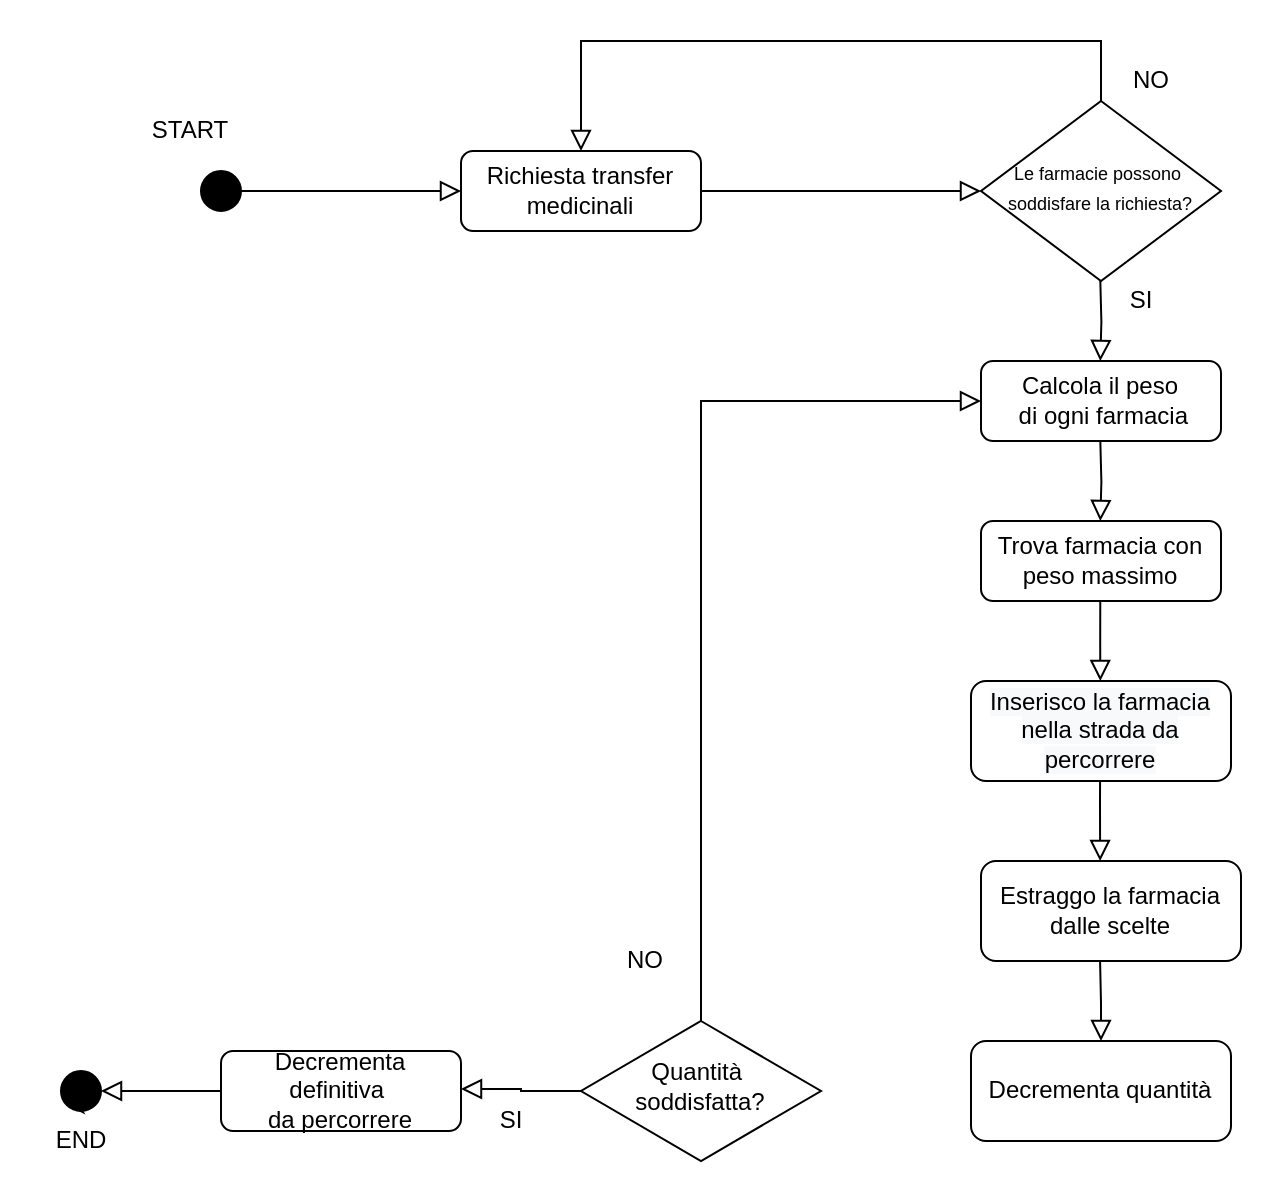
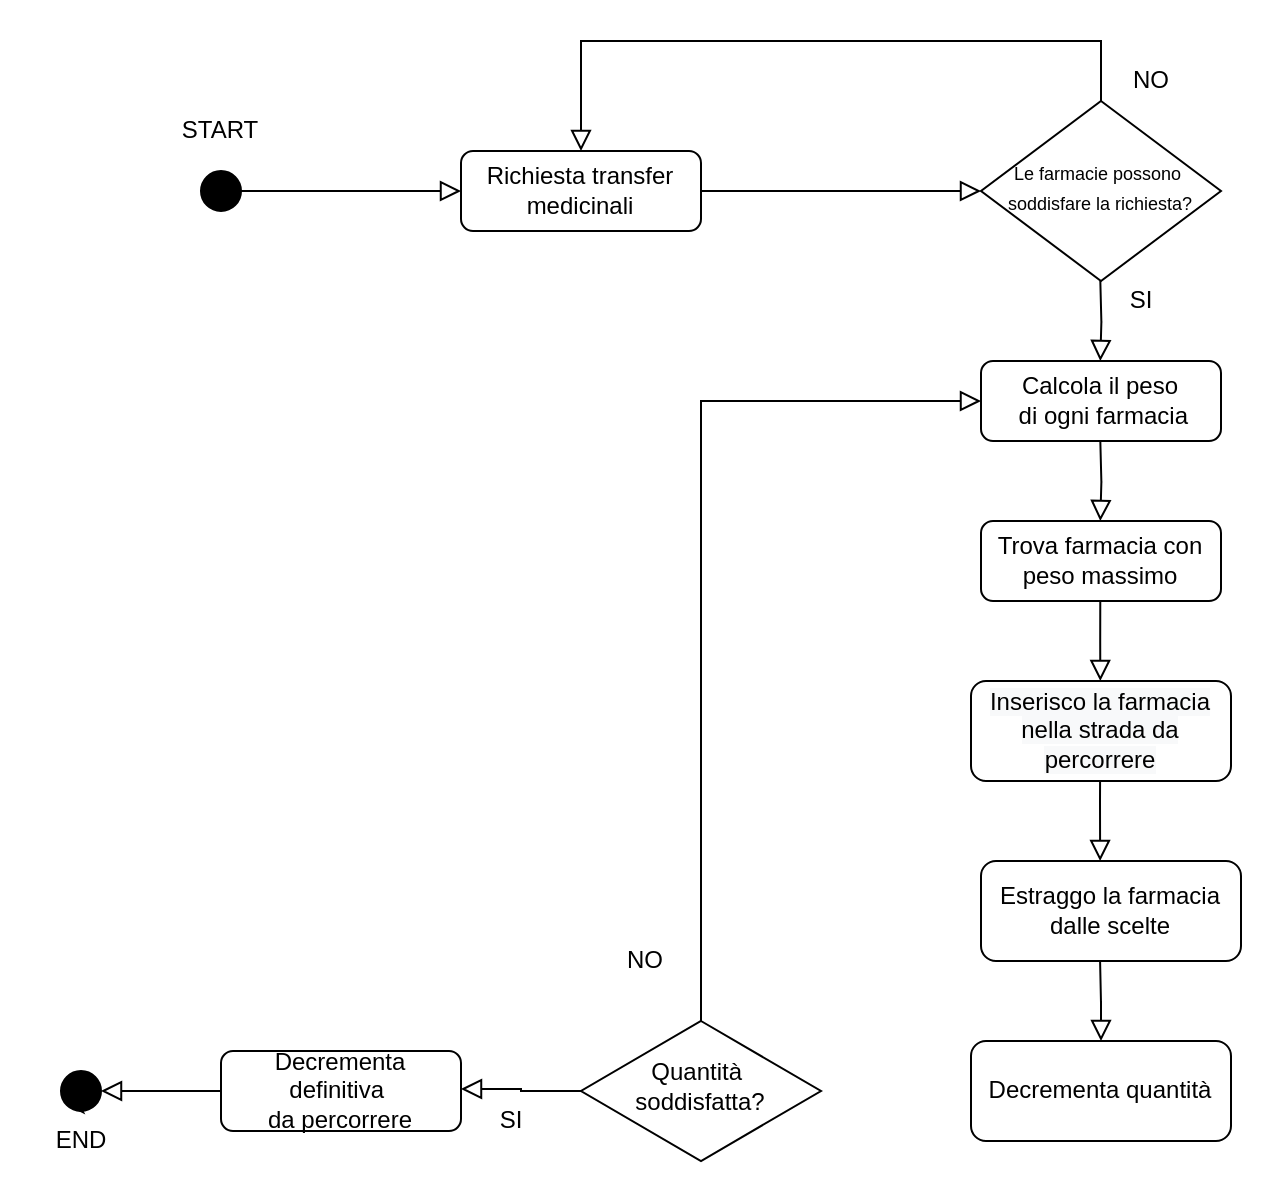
  <mxCell id="0" />
  <mxCell id="1" parent="0" />
  <mxCell id="2" value="" style="rounded=0;html=1;jettySize=auto;orthogonalLoop=1;fontSize=11;endArrow=block;endFill=0;endSize=8;strokeWidth=1;shadow=0;labelBackgroundColor=none;edgeStyle=orthogonalEdgeStyle;exitX=1;exitY=0.5;exitDx=0;exitDy=0;entryX=0;entryY=0.5;entryDx=0;entryDy=0;" parent="1" source="6" target="13" edge="1"><mxGeometry relative="1" as="geometry"><mxPoint x="110" y="95" as="sourcePoint" /><mxPoint x="110" y="135" as="targetPoint" /><Array as="points"><mxPoint x="140" y="95" /><mxPoint x="140" y="95" /></Array></mxGeometry></mxCell>
  <mxCell id="3" value="&lt;font style=&quot;font-size: 9px&quot;&gt;Le farmacie possono&amp;nbsp;&lt;br&gt;soddisfare la richiesta?&lt;/font&gt;" style="rhombus;whiteSpace=wrap;html=1;shadow=0;fontFamily=Helvetica;fontSize=12;align=center;strokeWidth=1;spacing=6;spacingTop=-4;" parent="1" vertex="1"><mxGeometry x="490" y="50" width="120" height="90" as="geometry" /></mxCell>
  <mxCell id="4" value="Calcola il peso&lt;br&gt;&amp;nbsp;di ogni farmacia" style="rounded=1;whiteSpace=wrap;html=1;fontSize=12;glass=0;strokeWidth=1;shadow=0;" parent="1" vertex="1"><mxGeometry x="490" y="180" width="120" height="40" as="geometry" /></mxCell>
  <mxCell id="5" value="NO" style="text;html=1;align=center;verticalAlign=middle;resizable=0;points=[];autosize=1;" parent="1" vertex="1"><mxGeometry x="307.14" y="470" width="30" height="20" as="geometry" /></mxCell>
  <mxCell id="6" value="" style="ellipse;whiteSpace=wrap;html=1;aspect=fixed;fillColor=#000000;" parent="1" vertex="1"><mxGeometry x="100" y="85" width="20" height="20" as="geometry" /></mxCell>
- <mxCell id="7" value="START" style="text;html=1;strokeColor=none;fillColor=none;align=center;verticalAlign=middle;whiteSpace=wrap;rounded=0;" parent="1" vertex="1"><mxGeometry x="75" y="55" width="40" height="20" as="geometry" /></mxCell>
+ <mxCell id="7" value="START" style="text;html=1;strokeColor=none;fillColor=none;align=center;verticalAlign=middle;whiteSpace=wrap;rounded=0;" parent="1" vertex="1"><mxGeometry x="90" y="55" width="40" height="20" as="geometry" /></mxCell>
  <mxCell id="8" value="" style="rounded=0;html=1;jettySize=auto;orthogonalLoop=1;fontSize=11;endArrow=block;endFill=0;endSize=8;strokeWidth=1;shadow=0;labelBackgroundColor=none;edgeStyle=orthogonalEdgeStyle;entryX=0.5;entryY=0;entryDx=0;entryDy=0;exitX=0.5;exitY=0;exitDx=0;exitDy=0;" parent="1" source="3" target="13" edge="1"><mxGeometry relative="1" as="geometry"><mxPoint x="550" y="145" as="sourcePoint" /><mxPoint x="270" y="145" as="targetPoint" /><Array as="points"><mxPoint x="550" y="20" /><mxPoint x="290" y="20" /></Array></mxGeometry></mxCell>
  <mxCell id="9" value="Estraggo la farmacia dalle scelte" style="rounded=1;whiteSpace=wrap;html=1;fontSize=12;glass=0;strokeWidth=1;shadow=0;" parent="1" vertex="1"><mxGeometry x="490" y="430" width="130" height="50" as="geometry" /></mxCell>
  <mxCell id="10" value="&lt;span style=&quot;display: inline ; float: none ; background-color: rgb(248 , 249 , 250) ; color: rgb(0 , 0 , 0) ; font-family: &amp;#34;helvetica&amp;#34; ; font-size: 12px ; font-style: normal ; font-variant: normal ; font-weight: normal ; letter-spacing: normal ; line-height: 1.2 ; overflow-wrap: normal ; text-align: center ; text-decoration: none ; text-indent: 0px ; text-transform: none ; white-space: normal ; word-spacing: 0px&quot;&gt;Inserisco la farmacia nella strada da percorrere&lt;/span&gt;" style="rounded=1;whiteSpace=wrap;html=1;fontSize=12;glass=0;strokeWidth=1;shadow=0;" parent="1" vertex="1"><mxGeometry x="485" y="340" width="130" height="50" as="geometry" /></mxCell>
  <mxCell id="11" value="Trova farmacia con peso massimo" style="rounded=1;whiteSpace=wrap;html=1;fontSize=12;glass=0;strokeWidth=1;shadow=0;" parent="1" vertex="1"><mxGeometry x="490" y="260" width="120" height="40" as="geometry" /></mxCell>
  <mxCell id="12" value="" style="rounded=0;html=1;jettySize=auto;orthogonalLoop=1;fontSize=11;endArrow=block;endFill=0;endSize=8;strokeWidth=1;shadow=0;labelBackgroundColor=none;edgeStyle=orthogonalEdgeStyle;exitX=0.497;exitY=1;exitDx=0;exitDy=0;exitPerimeter=0;" parent="1" source="11" edge="1"><mxGeometry relative="1" as="geometry"><mxPoint x="550.06" y="310" as="sourcePoint" /><mxPoint x="549.66" y="340" as="targetPoint" /></mxGeometry></mxCell>
  <mxCell id="13" value="Richiesta transfer medicinali" style="rounded=1;whiteSpace=wrap;html=1;fontSize=12;glass=0;strokeWidth=1;shadow=0;" parent="1" vertex="1"><mxGeometry x="230" y="75" width="120" height="40" as="geometry" /></mxCell>
  <mxCell id="14" value="" style="rounded=0;html=1;jettySize=auto;orthogonalLoop=1;fontSize=11;endArrow=block;endFill=0;endSize=8;strokeWidth=1;shadow=0;labelBackgroundColor=none;edgeStyle=orthogonalEdgeStyle;exitX=1;exitY=0.5;exitDx=0;exitDy=0;entryX=0;entryY=0.5;entryDx=0;entryDy=0;" parent="1" source="13" target="3" edge="1"><mxGeometry relative="1" as="geometry"><mxPoint x="109.66" y="184.67" as="sourcePoint" /><mxPoint x="110" y="215" as="targetPoint" /><Array as="points"><mxPoint x="480" y="95" /></Array></mxGeometry></mxCell>
  <mxCell id="15" value="" style="rounded=0;html=1;jettySize=auto;orthogonalLoop=1;fontSize=11;endArrow=block;endFill=0;endSize=8;strokeWidth=1;shadow=0;labelBackgroundColor=none;edgeStyle=orthogonalEdgeStyle;exitX=0.5;exitY=1;exitDx=0;exitDy=0;" parent="1" edge="1"><mxGeometry relative="1" as="geometry"><mxPoint x="549.66" y="140" as="sourcePoint" /><mxPoint x="549.66" y="180" as="targetPoint" /><Array as="points" /></mxGeometry></mxCell>
  <mxCell id="16" value="" style="rounded=0;html=1;jettySize=auto;orthogonalLoop=1;fontSize=11;endArrow=block;endFill=0;endSize=8;strokeWidth=1;shadow=0;labelBackgroundColor=none;edgeStyle=orthogonalEdgeStyle;exitX=0.5;exitY=1;exitDx=0;exitDy=0;" parent="1" edge="1"><mxGeometry relative="1" as="geometry"><mxPoint x="549.66" y="220" as="sourcePoint" /><mxPoint x="549.66" y="260" as="targetPoint" /><Array as="points" /></mxGeometry></mxCell>
  <mxCell id="17" value="" style="rounded=0;html=1;jettySize=auto;orthogonalLoop=1;fontSize=11;endArrow=block;endFill=0;endSize=8;strokeWidth=1;shadow=0;labelBackgroundColor=none;edgeStyle=orthogonalEdgeStyle;exitX=0;exitY=0.5;exitDx=0;exitDy=0;" parent="1" source="19" edge="1"><mxGeometry relative="1" as="geometry"><mxPoint x="60" y="540" as="sourcePoint" /><mxPoint x="50" y="545" as="targetPoint" /><Array as="points" /></mxGeometry></mxCell>
  <mxCell id="18" value="Quantità&amp;nbsp;&lt;br&gt;soddisfatta?" style="rhombus;whiteSpace=wrap;html=1;shadow=0;fontFamily=Helvetica;fontSize=12;align=center;strokeWidth=1;spacing=6;spacingTop=-4;" parent="1" vertex="1"><mxGeometry x="290" y="510" width="120" height="70" as="geometry" /></mxCell>
  <mxCell id="19" value="Decrementa definitiva&amp;nbsp;&lt;br&gt;da percorrere" style="rounded=1;whiteSpace=wrap;html=1;fontSize=12;glass=0;strokeWidth=1;shadow=0;" parent="1" vertex="1"><mxGeometry x="110" y="525" width="120" height="40" as="geometry" /></mxCell>
  <mxCell id="20" value="END" style="text;html=1;align=center;verticalAlign=middle;resizable=0;points=[];autosize=1;" parent="1" vertex="1"><mxGeometry x="20" y="560" width="40" height="20" as="geometry" /></mxCell>
  <mxCell id="21" value="" style="rounded=0;html=1;jettySize=auto;orthogonalLoop=1;fontSize=11;endArrow=block;endFill=0;endSize=8;strokeWidth=1;shadow=0;labelBackgroundColor=none;edgeStyle=orthogonalEdgeStyle;exitX=0.497;exitY=1;exitDx=0;exitDy=0;exitPerimeter=0;" parent="1" edge="1"><mxGeometry relative="1" as="geometry"><mxPoint x="549.54" y="390" as="sourcePoint" /><mxPoint x="549.56" y="430" as="targetPoint" /><Array as="points"><mxPoint x="549.9" y="400" /><mxPoint x="549.9" y="400" /></Array></mxGeometry></mxCell>
  <mxCell id="22" value="" style="rounded=0;html=1;jettySize=auto;orthogonalLoop=1;fontSize=11;endArrow=block;endFill=0;endSize=8;strokeWidth=1;shadow=0;labelBackgroundColor=none;edgeStyle=orthogonalEdgeStyle;exitX=0.497;exitY=1;exitDx=0;exitDy=0;exitPerimeter=0;entryX=0.5;entryY=0;entryDx=0;entryDy=0;" parent="1" target="24" edge="1"><mxGeometry relative="1" as="geometry"><mxPoint x="549.54" y="480" as="sourcePoint" /><mxPoint x="550" y="530" as="targetPoint" /><Array as="points" /></mxGeometry></mxCell>
  <mxCell id="23" value="SI" style="text;html=1;align=center;verticalAlign=middle;resizable=0;points=[];autosize=1;" parent="1" vertex="1"><mxGeometry x="555" y="140" width="30" height="20" as="geometry" /></mxCell>
  <mxCell id="24" value="Decrementa quantità" style="rounded=1;whiteSpace=wrap;html=1;fontSize=12;glass=0;strokeWidth=1;shadow=0;" parent="1" vertex="1"><mxGeometry x="485" y="520" width="130" height="50" as="geometry" /></mxCell>
  <mxCell id="25" value="" style="ellipse;whiteSpace=wrap;html=1;aspect=fixed;fillColor=#000000;" parent="1" vertex="1"><mxGeometry x="30" y="535" width="20" height="20" as="geometry" /></mxCell>
  <mxCell id="26" value="NO" style="text;html=1;align=center;verticalAlign=middle;resizable=0;points=[];autosize=1;" parent="1" vertex="1"><mxGeometry x="560" y="30" width="30" height="20" as="geometry" /></mxCell>
  <mxCell id="27" value="" style="rounded=0;html=1;jettySize=auto;orthogonalLoop=1;fontSize=11;endArrow=block;endFill=0;endSize=8;strokeWidth=1;shadow=0;labelBackgroundColor=none;edgeStyle=orthogonalEdgeStyle;exitX=0.5;exitY=0;exitDx=0;exitDy=0;entryX=0;entryY=0.5;entryDx=0;entryDy=0;" parent="1" source="18" target="4" edge="1"><mxGeometry relative="1" as="geometry"><mxPoint x="360" y="105" as="sourcePoint" /><mxPoint x="440" y="160" as="targetPoint" /><Array as="points"><mxPoint x="350" y="200" /></Array></mxGeometry></mxCell>
  <mxCell id="28" style="edgeStyle=orthogonalEdgeStyle;rounded=0;orthogonalLoop=1;jettySize=auto;html=1;exitX=1;exitY=1;exitDx=0;exitDy=0;entryX=0;entryY=1;entryDx=0;entryDy=0;" parent="1" source="25" target="25" edge="1"><mxGeometry relative="1" as="geometry" /></mxCell>
  <mxCell id="29" value="" style="rounded=0;html=1;jettySize=auto;orthogonalLoop=1;fontSize=11;endArrow=block;endFill=0;endSize=8;strokeWidth=1;shadow=0;labelBackgroundColor=none;edgeStyle=orthogonalEdgeStyle;exitX=0;exitY=0.5;exitDx=0;exitDy=0;" parent="1" source="18" edge="1"><mxGeometry relative="1" as="geometry"><mxPoint x="302" y="544.41" as="sourcePoint" /><mxPoint x="230" y="544" as="targetPoint" /><Array as="points"><mxPoint x="260" y="545" /></Array></mxGeometry></mxCell>
  <mxCell id="30" value="SI" style="text;html=1;align=center;verticalAlign=middle;resizable=0;points=[];autosize=1;" parent="1" vertex="1"><mxGeometry x="240" y="550" width="30" height="20" as="geometry" /></mxCell>
